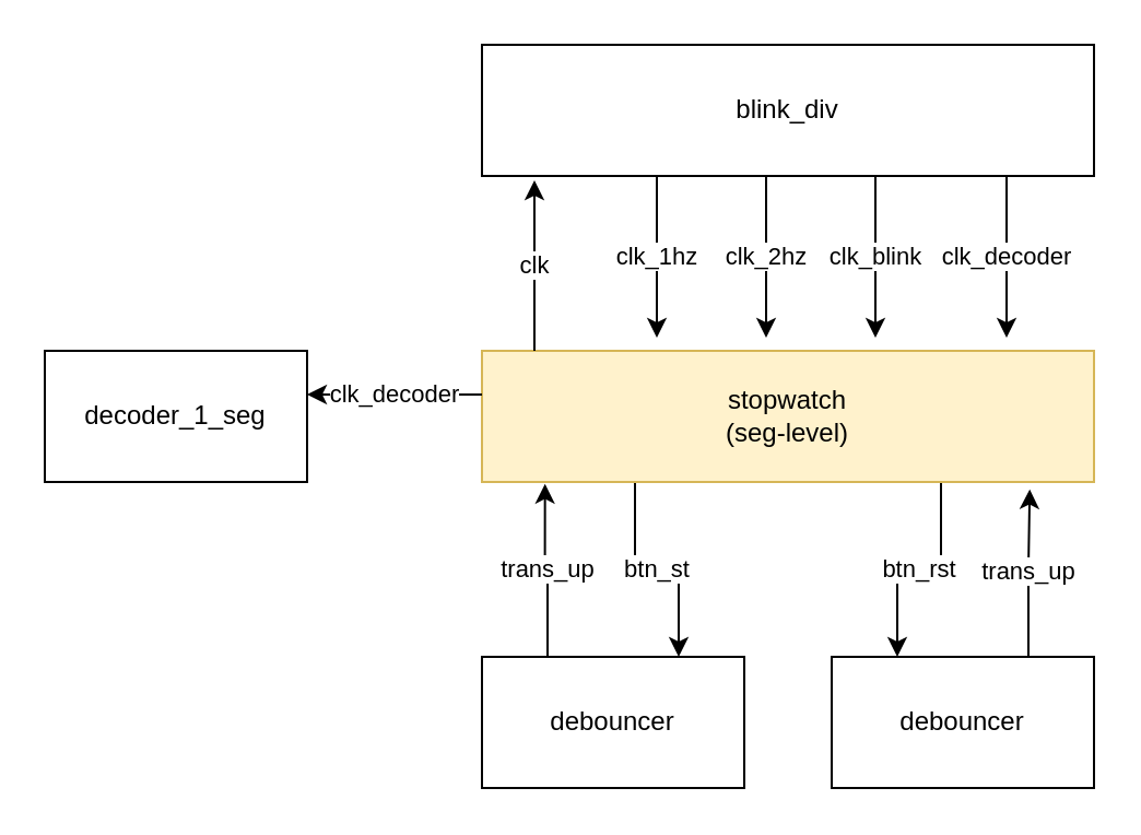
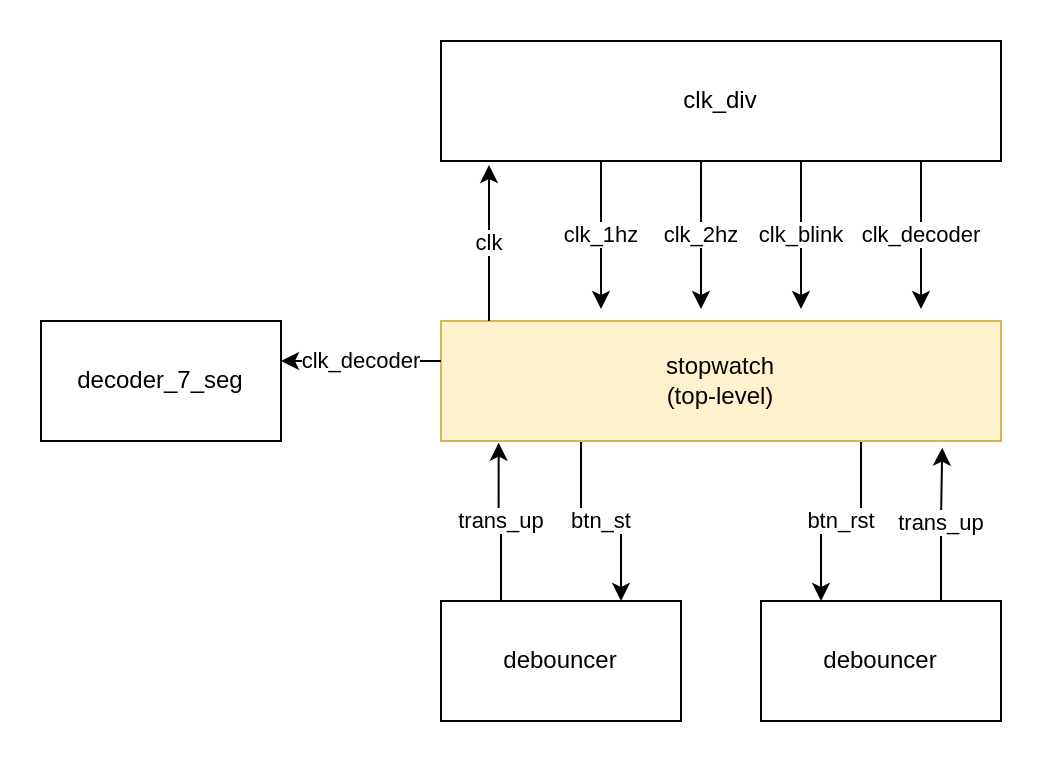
  <mxCell id="0" />
  <mxCell id="1" parent="0" />
- <mxCell id="2" value="decoder_1_seg" style="rounded=0;whiteSpace=wrap;html=1;" vertex="1" parent="1"><mxGeometry x="20" y="160" width="120" height="60" as="geometry" /></mxCell>
+ <mxCell id="2" value="decoder_7_seg" style="rounded=0;whiteSpace=wrap;html=1;" vertex="1" parent="1"><mxGeometry x="20" y="160" width="120" height="60" as="geometry" /></mxCell>
  <mxCell id="3" value="btn_st" style="edgeStyle=orthogonalEdgeStyle;rounded=0;orthogonalLoop=1;jettySize=auto;html=1;exitX=0.25;exitY=1;exitDx=0;exitDy=0;entryX=0.75;entryY=0;entryDx=0;entryDy=0;" edge="1" parent="1" source="5" target="11"><mxGeometry relative="1" as="geometry" /></mxCell>
  <mxCell id="4" value="btn_rst" style="edgeStyle=orthogonalEdgeStyle;rounded=0;orthogonalLoop=1;jettySize=auto;html=1;exitX=0.75;exitY=1;exitDx=0;exitDy=0;entryX=0.25;entryY=0;entryDx=0;entryDy=0;" edge="1" parent="1" source="5" target="7"><mxGeometry relative="1" as="geometry" /></mxCell>
- <mxCell id="5" value="stopwatch&lt;br&gt;(seg-level)" style="rounded=0;whiteSpace=wrap;html=1;fillColor=#fff2cc;strokeColor=#d6b656;" vertex="1" parent="1"><mxGeometry x="220" y="160" width="280" height="60" as="geometry" /></mxCell>
+ <mxCell id="5" value="stopwatch&lt;br&gt;(top-level)" style="rounded=0;whiteSpace=wrap;html=1;fillColor=#fff2cc;strokeColor=#d6b656;" vertex="1" parent="1"><mxGeometry x="220" y="160" width="280" height="60" as="geometry" /></mxCell>
  <mxCell id="6" value="trans_up" style="edgeStyle=orthogonalEdgeStyle;rounded=0;orthogonalLoop=1;jettySize=auto;html=1;exitX=0.75;exitY=0;exitDx=0;exitDy=0;entryX=0.895;entryY=1.056;entryDx=0;entryDy=0;entryPerimeter=0;" edge="1" parent="1" source="7" target="5"><mxGeometry relative="1" as="geometry" /></mxCell>
  <mxCell id="7" value="debouncer" style="rounded=0;whiteSpace=wrap;html=1;" vertex="1" parent="1"><mxGeometry x="380" y="300" width="120" height="60" as="geometry" /></mxCell>
- <mxCell id="8" value="blink_div" style="rounded=0;whiteSpace=wrap;html=1;" vertex="1" parent="1"><mxGeometry x="220" y="20" width="280" height="60" as="geometry" /></mxCell>
+ <mxCell id="8" value="clk_div" style="rounded=0;whiteSpace=wrap;html=1;" vertex="1" parent="1"><mxGeometry x="220" y="20" width="280" height="60" as="geometry" /></mxCell>
  <mxCell id="9" value="clk" style="endArrow=classic;html=1;" edge="1" parent="1"><mxGeometry width="50" height="50" relative="1" as="geometry"><mxPoint x="244" y="160" as="sourcePoint" /><mxPoint x="244" y="82" as="targetPoint" /></mxGeometry></mxCell>
  <mxCell id="10" value="trans_up" style="edgeStyle=orthogonalEdgeStyle;rounded=0;orthogonalLoop=1;jettySize=auto;html=1;exitX=0.25;exitY=0;exitDx=0;exitDy=0;entryX=0.103;entryY=1.014;entryDx=0;entryDy=0;entryPerimeter=0;" edge="1" parent="1" source="11" target="5"><mxGeometry relative="1" as="geometry" /></mxCell>
  <mxCell id="11" value="debouncer" style="rounded=0;whiteSpace=wrap;html=1;" vertex="1" parent="1"><mxGeometry x="220" y="300" width="120" height="60" as="geometry" /></mxCell>
  <mxCell id="12" value="clk_1hz" style="endArrow=classic;html=1;" edge="1" parent="1"><mxGeometry width="50" height="50" relative="1" as="geometry"><mxPoint x="300" y="80" as="sourcePoint" /><mxPoint x="300" y="154" as="targetPoint" /></mxGeometry></mxCell>
  <mxCell id="13" value="clk_2hz" style="endArrow=classic;html=1;" edge="1" parent="1"><mxGeometry width="50" height="50" relative="1" as="geometry"><mxPoint x="350" y="80" as="sourcePoint" /><mxPoint x="350" y="154" as="targetPoint" /></mxGeometry></mxCell>
  <mxCell id="14" value="clk_blink" style="endArrow=classic;html=1;" edge="1" parent="1"><mxGeometry width="50" height="50" relative="1" as="geometry"><mxPoint x="400" y="80" as="sourcePoint" /><mxPoint x="400" y="154" as="targetPoint" /></mxGeometry></mxCell>
  <mxCell id="15" value="clk_decoder" style="endArrow=classic;html=1;" edge="1" parent="1"><mxGeometry width="50" height="50" relative="1" as="geometry"><mxPoint x="460" y="80" as="sourcePoint" /><mxPoint x="460" y="154" as="targetPoint" /></mxGeometry></mxCell>
  <mxCell id="16" value="clk_decoder" style="edgeStyle=orthogonalEdgeStyle;rounded=0;orthogonalLoop=1;jettySize=auto;html=1;exitX=0;exitY=0.75;exitDx=0;exitDy=0;entryX=1;entryY=0.75;entryDx=0;entryDy=0;" edge="1" parent="1"><mxGeometry relative="1" as="geometry"><mxPoint x="220" y="180" as="sourcePoint" /><mxPoint x="140" y="180" as="targetPoint" /></mxGeometry></mxCell>
